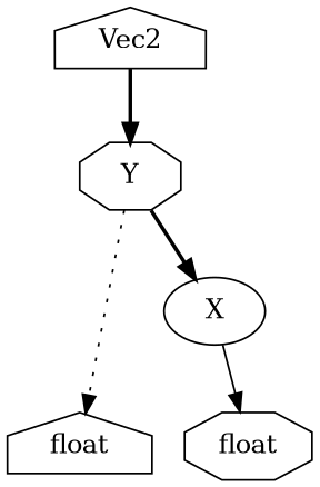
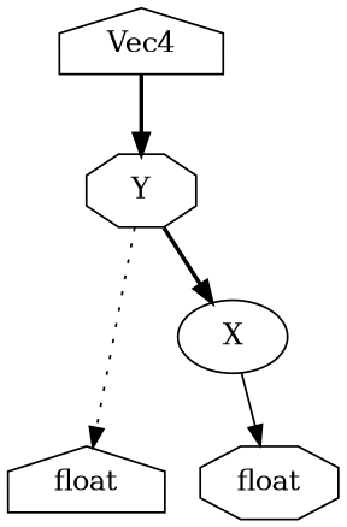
  digraph {
    rankdir=TB
    node [shape=octagon]
    edge [style=bold]
    n1 [label=float]
    n2 [label=float shape=house]
-   n3 [label=Vec2 shape=house]
+   n3 [label=Vec4 shape=house]
    n4 [label=Y]
    n5 [label=X shape=ellipse]
    subgraph sub_1 {
      rank=max
      n1
      n2
    }
    n3 -> n4
    n4 -> n2 [style=dotted]
    n4 -> n5
    n5 -> n1 [style=solid]
  }
